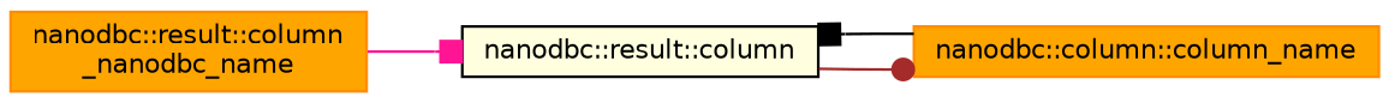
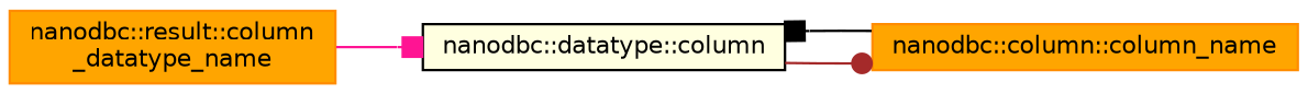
  digraph {
    rankdir=LR
    node [color=darkorange fillcolor=orange fontname=Helvetica fontsize=10 shape=record style=filled]
    edge [arrowhead=box fontname=Helvetica fontsize=10 labelfontname=Helvetica labelfontsize=10 style=solid]
-   n1 [fontcolor=black height=0.2 label="nanodbc::result::column\l_nanodbc_name" width=0.4]
-   n2 [color=black fillcolor=lightyellow height=0.2 label="nanodbc::result::column" width=0.4]
+   n1 [fontcolor=black height=0.2 label="nanodbc::result::column\l_datatype_name" width=0.4]
+   n2 [color=black fillcolor=lightyellow height=0.2 label="nanodbc::datatype::column" width=0.4]
    n3 [height=0.2 label="nanodbc::column::column_name" width=0.4]
    n1 -> n2 [color=deeppink]
    n2 -> n3 [arrowhead=dot color=brown]
    n3 -> n2 [color=black]
  }
